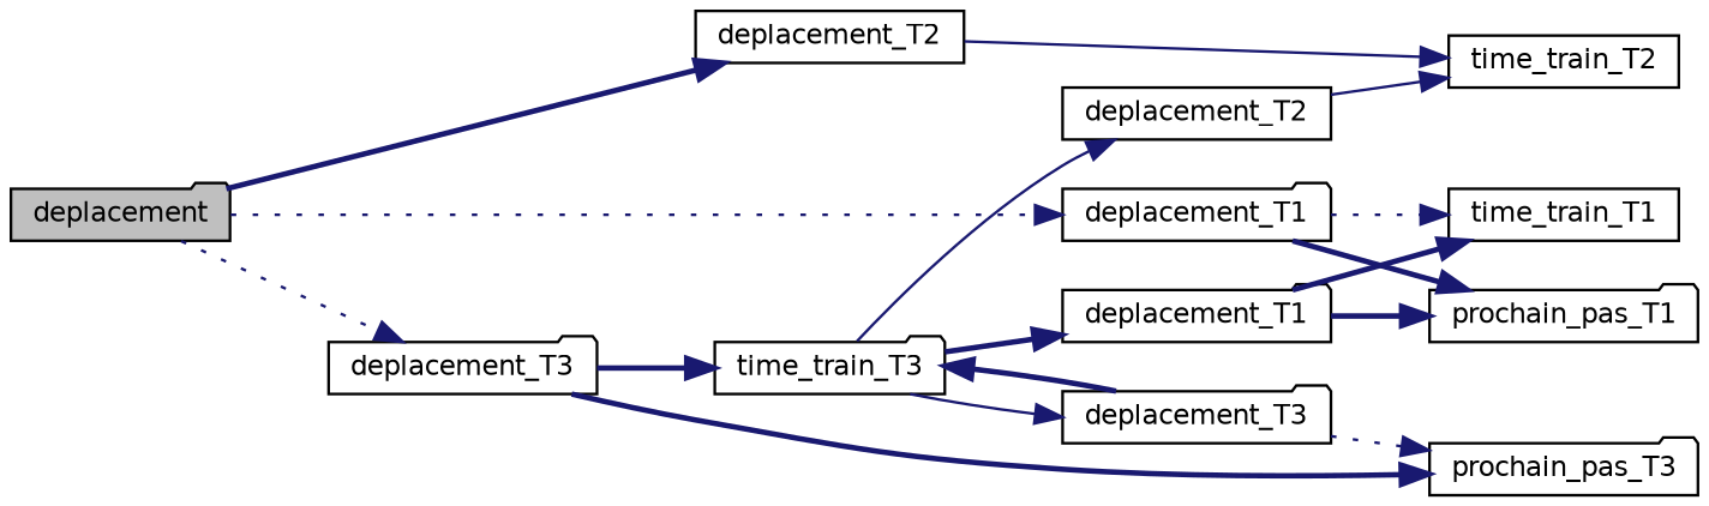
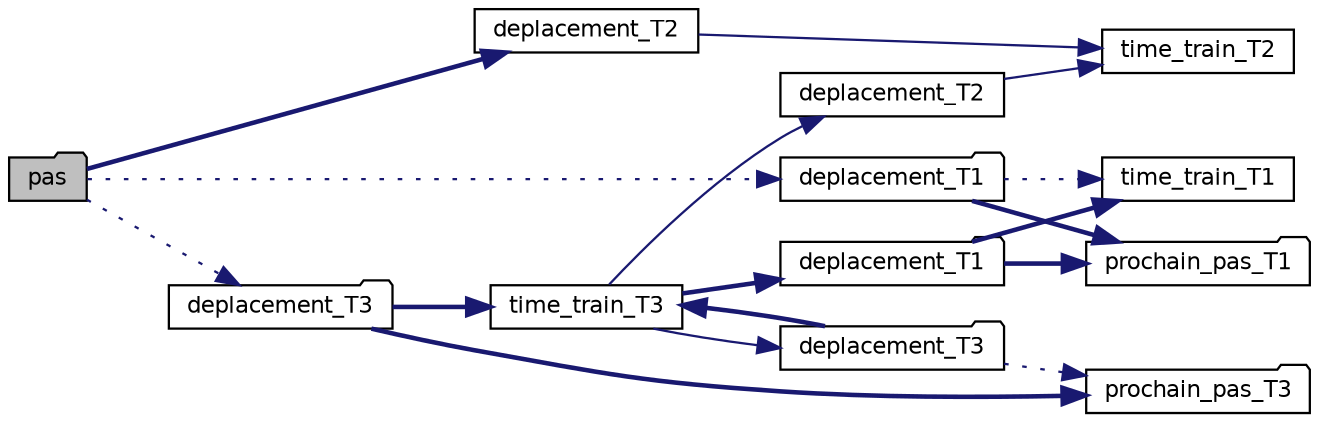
  digraph {
    rankdir=LR
    node [color=black fillcolor=white fontname=Helvetica fontsize=10 shape=folder style=filled]
    edge [color=midnightblue fontname=Helvetica fontsize=10 labelfontname=Helvetica labelfontsize=10 style=bold]
-   n1 [fillcolor=grey75 fontcolor=black height=0.2 label=deplacement width=0.4]
+   n1 [fillcolor=grey75 fontcolor=black height=0.2 label=pas width=0.4]
    n2 [height=0.2 label=deplacement_T1 width=0.4]
    n3 [height=0.2 label=deplacement_T2 shape=box width=0.4]
    n4 [height=0.2 label=deplacement_T3 width=0.4]
    n5 [height=0.2 label=prochain_pas_T1 width=0.4]
    n6 [height=0.2 label=time_train_T1 shape=box width=0.4]
    n7 [height=0.2 label=time_train_T2 shape=box width=0.4]
    n8 [height=0.2 label=prochain_pas_T3 width=0.4]
-   n9 [height=0.2 label=time_train_T3 width=0.4]
+   n9 [height=0.2 label=time_train_T3 shape=box width=0.4]
    n10 [height=0.2 label=deplacement_T1 width=0.4]
    n11 [height=0.2 label=deplacement_T2 shape=box width=0.4]
    n12 [height=0.2 label=deplacement_T3 width=0.4]
    n1 -> n2 [style=dotted]
    n1 -> n3
    n1 -> n4 [style=dotted]
    n2 -> n5
    n2 -> n6 [style=dotted]
    n3 -> n7 [style=solid]
    n4 -> n8
    n4 -> n9
    n9 -> n10
    n9 -> n11 [style=solid]
    n9 -> n12 [style=solid]
    n10 -> n5
    n10 -> n6
    n11 -> n7 [style=solid]
    n12 -> n8 [style=dotted]
    n12 -> n9
  }
